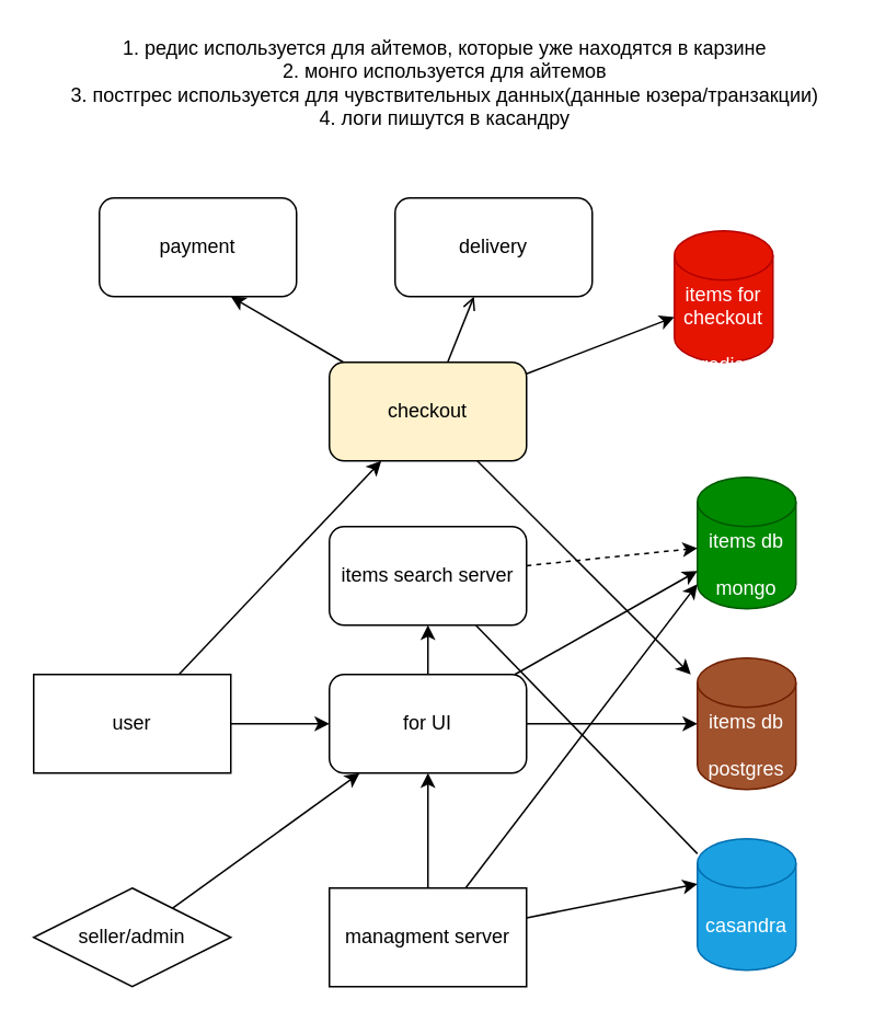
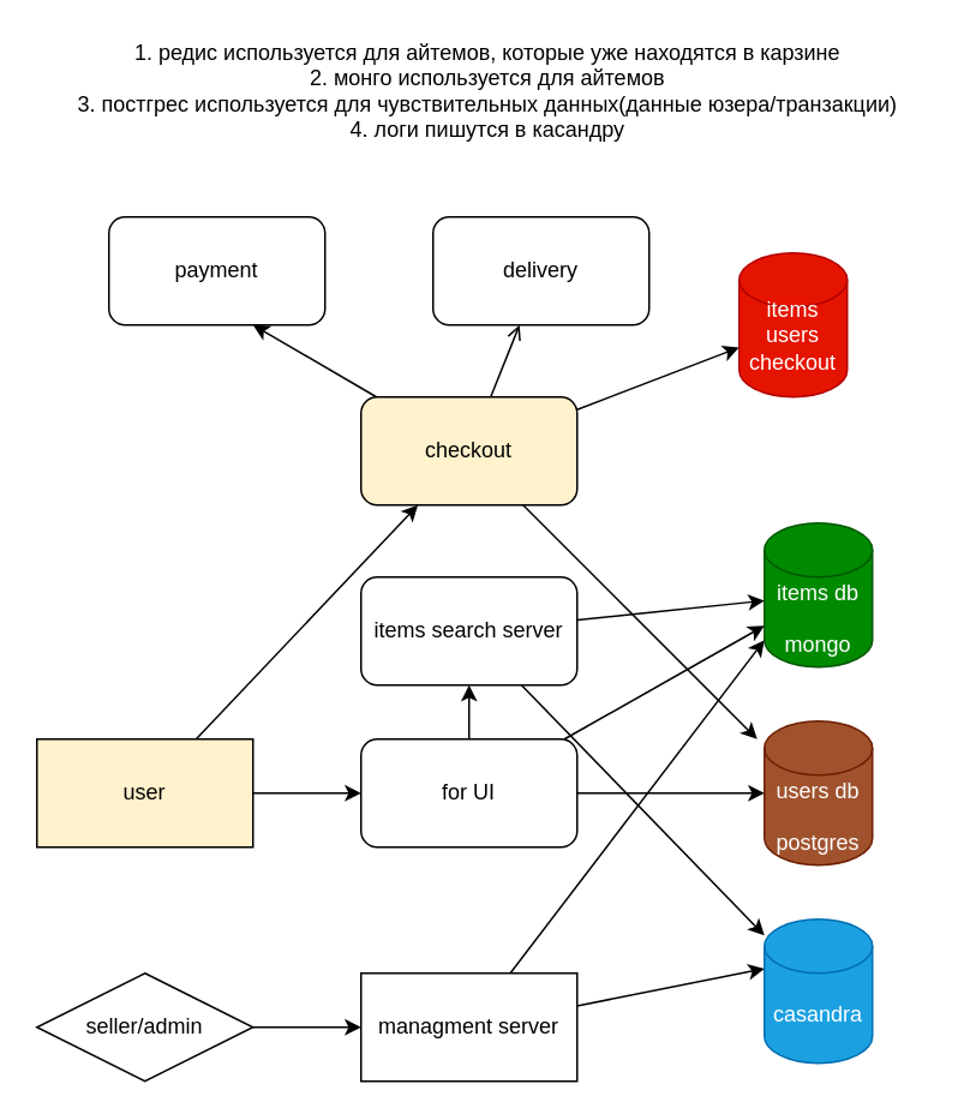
  <mxCell id="0" />
  <mxCell id="1" parent="0" />
- <mxCell id="2" value="items db&lt;br&gt;&lt;br&gt;postgres" style="shape=cylinder3;whiteSpace=wrap;html=1;boundedLbl=1;backgroundOutline=1;size=15;fillColor=#a0522d;fontColor=#ffffff;strokeColor=#6D1F00;" vertex="1" parent="1"><mxGeometry x="424" y="400" width="60" height="80" as="geometry" /></mxCell>
+ <mxCell id="2" value="users db&lt;br&gt;&lt;br&gt;postgres" style="shape=cylinder3;whiteSpace=wrap;html=1;boundedLbl=1;backgroundOutline=1;size=15;fillColor=#a0522d;fontColor=#ffffff;strokeColor=#6D1F00;" vertex="1" parent="1"><mxGeometry x="424" y="400" width="60" height="80" as="geometry" /></mxCell>
  <mxCell id="3" value="casandra" style="shape=cylinder3;whiteSpace=wrap;html=1;boundedLbl=1;backgroundOutline=1;size=15;fillColor=#1ba1e2;fontColor=#ffffff;strokeColor=#006EAF;" vertex="1" parent="1"><mxGeometry x="424" y="510" width="60" height="80" as="geometry" /></mxCell>
- <mxCell id="4" value="&lt;br&gt;items for checkout&lt;br&gt;&amp;nbsp;&lt;br&gt;redis" style="shape=cylinder3;whiteSpace=wrap;html=1;boundedLbl=1;backgroundOutline=1;size=15;fillColor=#e51400;fontColor=#ffffff;strokeColor=#B20000;" vertex="1" parent="1"><mxGeometry x="410" y="140" width="60" height="80" as="geometry" /></mxCell>
+ <mxCell id="4" value="&lt;br&gt;items users checkout&lt;br&gt;&amp;nbsp;&lt;br&gt;redis" style="shape=cylinder3;whiteSpace=wrap;html=1;boundedLbl=1;backgroundOutline=1;size=15;fillColor=#e51400;fontColor=#ffffff;strokeColor=#B20000;" vertex="1" parent="1"><mxGeometry x="410" y="140" width="60" height="80" as="geometry" /></mxCell>
  <mxCell id="5" value="items db&lt;br&gt;&lt;br&gt;mongo" style="shape=cylinder3;whiteSpace=wrap;html=1;boundedLbl=1;backgroundOutline=1;size=15;fillColor=#008a00;fontColor=#ffffff;strokeColor=#005700;" vertex="1" parent="1"><mxGeometry x="424" y="290" width="60" height="80" as="geometry" /></mxCell>
  <mxCell id="6" value="" style="edgeStyle=none;html=1;" edge="1" parent="1" source="8" target="14"><mxGeometry relative="1" as="geometry" /></mxCell>
  <mxCell id="7" style="edgeStyle=none;html=1;" edge="1" parent="1" source="8" target="26"><mxGeometry relative="1" as="geometry" /></mxCell>
- <mxCell id="8" value="user" style="whiteSpace=wrap;html=1;" vertex="1" parent="1"><mxGeometry x="20" y="410" width="120" height="60" as="geometry" /></mxCell>
- <mxCell id="9" value="" style="edgeStyle=none;html=1;" edge="1" parent="1" source="10" target="14"><mxGeometry relative="1" as="geometry" /></mxCell>
+ <mxCell id="8" value="user" style="whiteSpace=wrap;html=1;fillColor=#fff2cc;" vertex="1" parent="1"><mxGeometry x="20" y="410" width="120" height="60" as="geometry" /></mxCell>
+ <mxCell id="9" value="" style="edgeStyle=none;html=1;" edge="1" parent="1" source="10" target="21"><mxGeometry relative="1" as="geometry" /></mxCell>
  <mxCell id="10" value="seller/admin" style="rhombus;whiteSpace=wrap;html=1;" vertex="1" parent="1"><mxGeometry x="20" y="540" width="120" height="60" as="geometry" /></mxCell>
  <mxCell id="11" value="" style="edgeStyle=none;html=1;" edge="1" parent="1" source="14" target="17"><mxGeometry relative="1" as="geometry" /></mxCell>
  <mxCell id="12" style="edgeStyle=none;html=1;" edge="1" parent="1" source="14" target="5"><mxGeometry relative="1" as="geometry" /></mxCell>
  <mxCell id="13" style="edgeStyle=none;html=1;" edge="1" parent="1" source="14" target="2"><mxGeometry relative="1" as="geometry" /></mxCell>
  <mxCell id="14" value="for UI" style="rounded=1;whiteSpace=wrap;html=1;" vertex="1" parent="1"><mxGeometry x="200" y="410" width="120" height="60" as="geometry" /></mxCell>
- <mxCell id="15" style="edgeStyle=none;html=1;dashed=1;" edge="1" parent="1" source="17" target="5"><mxGeometry relative="1" as="geometry" /></mxCell>
- <mxCell id="16" style="edgeStyle=none;html=1;endArrow=none;" edge="1" parent="1" source="17" target="3"><mxGeometry relative="1" as="geometry" /></mxCell>
+ <mxCell id="15" style="edgeStyle=none;html=1;" edge="1" parent="1" source="17" target="5"><mxGeometry relative="1" as="geometry" /></mxCell>
+ <mxCell id="16" style="edgeStyle=none;html=1;" edge="1" parent="1" source="17" target="3"><mxGeometry relative="1" as="geometry" /></mxCell>
  <mxCell id="17" value="items search server" style="rounded=1;whiteSpace=wrap;html=1;" vertex="1" parent="1"><mxGeometry x="200" y="320" width="120" height="60" as="geometry" /></mxCell>
- <mxCell id="18" value="" style="edgeStyle=none;html=1;" edge="1" parent="1" source="21" target="14"><mxGeometry relative="1" as="geometry" /></mxCell>
  <mxCell id="19" style="edgeStyle=none;html=1;entryX=0;entryY=1;entryDx=0;entryDy=-15;entryPerimeter=0;" edge="1" parent="1" source="21" target="5"><mxGeometry relative="1" as="geometry" /></mxCell>
  <mxCell id="20" style="edgeStyle=none;html=1;entryX=0;entryY=0;entryDx=0;entryDy=27.5;entryPerimeter=0;" edge="1" parent="1" source="21" target="3"><mxGeometry relative="1" as="geometry" /></mxCell>
  <mxCell id="21" value="managment server" style="whiteSpace=wrap;html=1;" vertex="1" parent="1"><mxGeometry x="200" y="540" width="120" height="60" as="geometry" /></mxCell>
  <mxCell id="22" style="edgeStyle=none;html=1;entryX=0;entryY=0;entryDx=0;entryDy=52.5;entryPerimeter=0;" edge="1" parent="1" source="26" target="4"><mxGeometry relative="1" as="geometry" /></mxCell>
  <mxCell id="23" style="edgeStyle=none;html=1;entryX=0.667;entryY=1;entryDx=0;entryDy=0;entryPerimeter=0;" edge="1" parent="1" source="26" target="27"><mxGeometry relative="1" as="geometry" /></mxCell>
  <mxCell id="24" style="edgeStyle=none;html=1;" edge="1" parent="1" source="26"><mxGeometry relative="1" as="geometry"><mxPoint x="420" y="410" as="targetPoint" /></mxGeometry></mxCell>
  <mxCell id="25" style="edgeStyle=none;html=1;endArrow=open;" edge="1" parent="1" source="26" target="28"><mxGeometry relative="1" as="geometry" /></mxCell>
  <mxCell id="26" value="checkout" style="rounded=1;whiteSpace=wrap;html=1;fillColor=#fff2cc;" vertex="1" parent="1"><mxGeometry x="200" y="220" width="120" height="60" as="geometry" /></mxCell>
  <mxCell id="27" value="payment" style="rounded=1;whiteSpace=wrap;html=1;" vertex="1" parent="1"><mxGeometry x="60" y="120" width="120" height="60" as="geometry" /></mxCell>
  <mxCell id="28" value="delivery" style="rounded=1;whiteSpace=wrap;html=1;" vertex="1" parent="1"><mxGeometry x="240" y="120" width="120" height="60" as="geometry" /></mxCell>
  <mxCell id="29" value="1. редис используется для айтемов, которые уже находятся в карзине&lt;br&gt;2. монго используется для айтемов&lt;br&gt;3. постгрес используется для чувствительных данных(данные юзера/транзакции)&lt;br&gt;4. логи пишутся в касандру" style="text;html=1;align=center;verticalAlign=middle;resizable=0;points=[];autosize=1;strokeColor=none;fillColor=none;" vertex="1" parent="1"><mxGeometry x="30" y="20" width="480" height="60" as="geometry" /></mxCell>
